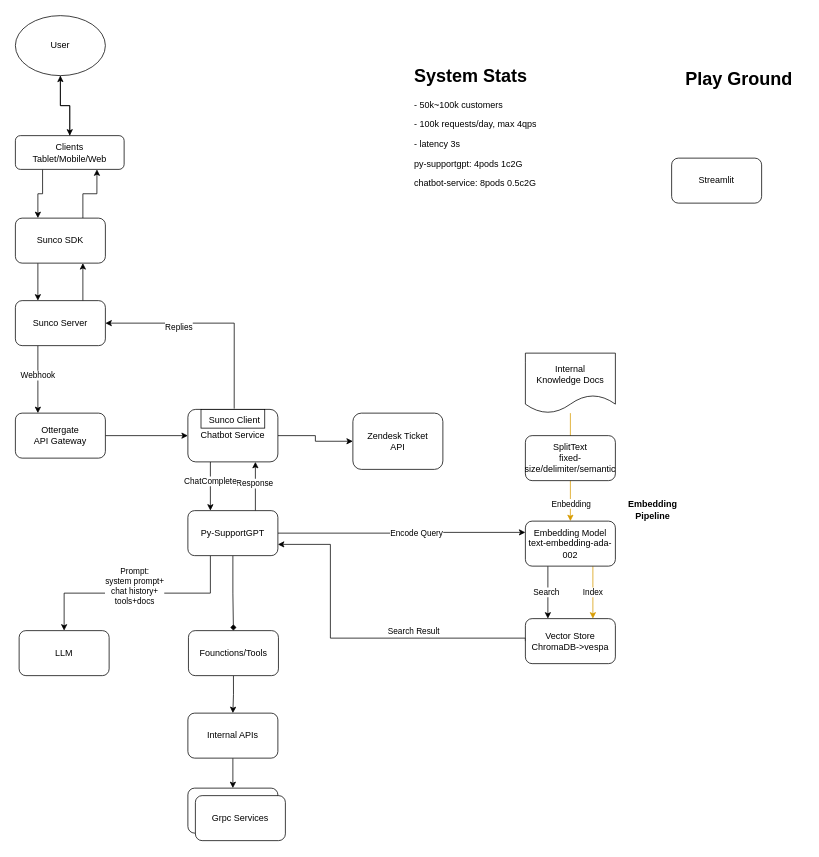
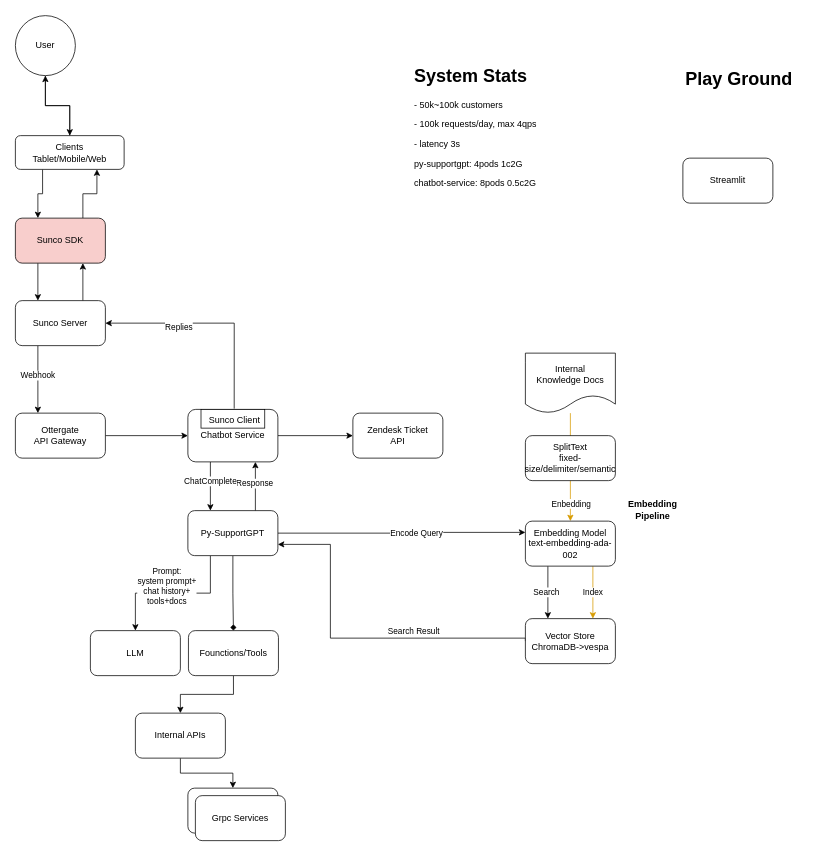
  <mxCell id="0" />
  <mxCell id="1" parent="0" />
  <mxCell id="2" style="edgeStyle=orthogonalEdgeStyle;rounded=0;orthogonalLoop=1;jettySize=auto;html=1;exitX=0.5;exitY=1;exitDx=0;exitDy=0;entryX=0.5;entryY=0;entryDx=0;entryDy=0;" parent="1" source="3" target="6" edge="1"><mxGeometry relative="1" as="geometry" /></mxCell>
- <mxCell id="3" value="User" style="ellipse;whiteSpace=wrap;html=1;" parent="1" vertex="1"><mxGeometry x="20" y="20" width="120" height="80" as="geometry" /></mxCell>
+ <mxCell id="3" value="User" style="ellipse;whiteSpace=wrap;html=1;" parent="1" vertex="1"><mxGeometry x="20" y="20" width="80" height="80" as="geometry" /></mxCell>
  <mxCell id="4" style="edgeStyle=orthogonalEdgeStyle;rounded=0;orthogonalLoop=1;jettySize=auto;html=1;exitX=0.25;exitY=1;exitDx=0;exitDy=0;entryX=0.25;entryY=0;entryDx=0;entryDy=0;" parent="1" source="6" target="9" edge="1"><mxGeometry relative="1" as="geometry" /></mxCell>
  <mxCell id="5" style="edgeStyle=orthogonalEdgeStyle;rounded=0;orthogonalLoop=1;jettySize=auto;html=1;exitX=0.5;exitY=0;exitDx=0;exitDy=0;entryX=0.5;entryY=1;entryDx=0;entryDy=0;" parent="1" source="6" target="3" edge="1"><mxGeometry relative="1" as="geometry" /></mxCell>
  <mxCell id="6" value="Clients&lt;br&gt;Tablet/Mobile/Web" style="rounded=1;whiteSpace=wrap;html=1;" parent="1" vertex="1"><mxGeometry x="20" y="180" width="145" height="45" as="geometry" /></mxCell>
  <mxCell id="7" style="edgeStyle=orthogonalEdgeStyle;rounded=0;orthogonalLoop=1;jettySize=auto;html=1;exitX=0.25;exitY=1;exitDx=0;exitDy=0;entryX=0.25;entryY=0;entryDx=0;entryDy=0;" parent="1" source="9" target="13" edge="1"><mxGeometry relative="1" as="geometry" /></mxCell>
  <mxCell id="8" style="edgeStyle=orthogonalEdgeStyle;rounded=0;orthogonalLoop=1;jettySize=auto;html=1;exitX=0.75;exitY=0;exitDx=0;exitDy=0;entryX=0.75;entryY=1;entryDx=0;entryDy=0;" parent="1" source="9" target="6" edge="1"><mxGeometry relative="1" as="geometry" /></mxCell>
- <mxCell id="9" value="Sunco SDK" style="rounded=1;whiteSpace=wrap;html=1;" parent="1" vertex="1"><mxGeometry x="20" y="290" width="120" height="60" as="geometry" /></mxCell>
+ <mxCell id="9" value="Sunco SDK" style="rounded=1;whiteSpace=wrap;html=1;fillColor=#f8cecc;" parent="1" vertex="1"><mxGeometry x="20" y="290" width="120" height="60" as="geometry" /></mxCell>
  <mxCell id="10" style="edgeStyle=orthogonalEdgeStyle;rounded=0;orthogonalLoop=1;jettySize=auto;html=1;exitX=0.25;exitY=1;exitDx=0;exitDy=0;entryX=0.25;entryY=0;entryDx=0;entryDy=0;" parent="1" source="13" target="15" edge="1"><mxGeometry relative="1" as="geometry" /></mxCell>
  <mxCell id="11" value="Webhook" style="edgeLabel;html=1;align=center;verticalAlign=middle;resizable=0;points=[];" parent="10" vertex="1" connectable="0"><mxGeometry x="-0.133" y="-1" relative="1" as="geometry"><mxPoint as="offset" /></mxGeometry></mxCell>
  <mxCell id="12" style="edgeStyle=orthogonalEdgeStyle;rounded=0;orthogonalLoop=1;jettySize=auto;html=1;exitX=0.75;exitY=0;exitDx=0;exitDy=0;entryX=0.75;entryY=1;entryDx=0;entryDy=0;" parent="1" source="13" target="9" edge="1"><mxGeometry relative="1" as="geometry" /></mxCell>
  <mxCell id="13" value="Sunco Server" style="rounded=1;whiteSpace=wrap;html=1;" parent="1" vertex="1"><mxGeometry x="20" y="400" width="120" height="60" as="geometry" /></mxCell>
  <mxCell id="14" style="edgeStyle=orthogonalEdgeStyle;rounded=0;orthogonalLoop=1;jettySize=auto;html=1;exitX=1;exitY=0.5;exitDx=0;exitDy=0;entryX=0;entryY=0.5;entryDx=0;entryDy=0;" parent="1" source="15" target="47" edge="1"><mxGeometry relative="1" as="geometry" /></mxCell>
  <mxCell id="15" value="Ottergate&lt;br&gt;API Gateway" style="rounded=1;whiteSpace=wrap;html=1;" parent="1" vertex="1"><mxGeometry x="20" y="550" width="120" height="60" as="geometry" /></mxCell>
  <mxCell id="16" style="edgeStyle=orthogonalEdgeStyle;rounded=0;orthogonalLoop=1;jettySize=auto;html=1;exitX=0.5;exitY=0;exitDx=0;exitDy=0;entryX=1;entryY=0.5;entryDx=0;entryDy=0;" parent="1" source="49" target="13" edge="1"><mxGeometry relative="1" as="geometry" /></mxCell>
  <mxCell id="17" value="Replies" style="edgeLabel;html=1;align=center;verticalAlign=middle;resizable=0;points=[];" parent="16" vertex="1" connectable="0"><mxGeometry x="0.318" y="4" relative="1" as="geometry"><mxPoint as="offset" /></mxGeometry></mxCell>
- <mxCell id="18" value="Zendesk Ticket&lt;br&gt;API" style="rounded=1;whiteSpace=wrap;html=1;" parent="1" vertex="1"><mxGeometry x="470" y="550" width="120" height="75" as="geometry" /></mxCell>
+ <mxCell id="18" value="Zendesk Ticket&lt;br&gt;API" style="rounded=1;whiteSpace=wrap;html=1;" parent="1" vertex="1"><mxGeometry x="470" y="550" width="120" height="60" as="geometry" /></mxCell>
  <mxCell id="19" style="edgeStyle=orthogonalEdgeStyle;rounded=0;orthogonalLoop=1;jettySize=auto;html=1;exitX=0.25;exitY=1;exitDx=0;exitDy=0;" parent="1" source="26" target="27" edge="1"><mxGeometry relative="1" as="geometry" /></mxCell>
  <mxCell id="20" value="Prompt: &lt;br&gt;system prompt+&lt;br&gt;chat history+&lt;br&gt;tools+docs" style="edgeLabel;html=1;align=center;verticalAlign=middle;resizable=0;points=[];" parent="19" vertex="1" connectable="0"><mxGeometry x="-0.089" y="1" relative="1" as="geometry"><mxPoint x="-18" y="-11" as="offset" /></mxGeometry></mxCell>
  <mxCell id="21" style="edgeStyle=orthogonalEdgeStyle;rounded=0;orthogonalLoop=1;jettySize=auto;html=1;exitX=0.5;exitY=1;exitDx=0;exitDy=0;entryX=0.5;entryY=0;entryDx=0;entryDy=0;endArrow=diamond;" parent="1" source="26" target="29" edge="1"><mxGeometry relative="1" as="geometry" /></mxCell>
  <mxCell id="22" style="edgeStyle=orthogonalEdgeStyle;rounded=0;orthogonalLoop=1;jettySize=auto;html=1;exitX=1;exitY=0.5;exitDx=0;exitDy=0;entryX=0;entryY=0.25;entryDx=0;entryDy=0;" parent="1" source="26" target="44" edge="1"><mxGeometry relative="1" as="geometry" /></mxCell>
  <mxCell id="23" value="Encode Query" style="edgeLabel;html=1;align=center;verticalAlign=middle;resizable=0;points=[];" parent="22" vertex="1" connectable="0"><mxGeometry x="0.116" relative="1" as="geometry"><mxPoint as="offset" /></mxGeometry></mxCell>
  <mxCell id="24" style="edgeStyle=orthogonalEdgeStyle;rounded=0;orthogonalLoop=1;jettySize=auto;html=1;exitX=0.75;exitY=0;exitDx=0;exitDy=0;entryX=0.75;entryY=1;entryDx=0;entryDy=0;" parent="1" source="26" target="47" edge="1"><mxGeometry relative="1" as="geometry" /></mxCell>
  <mxCell id="25" value="Response" style="edgeLabel;html=1;align=center;verticalAlign=middle;resizable=0;points=[];" parent="24" vertex="1" connectable="0"><mxGeometry x="0.139" y="2" relative="1" as="geometry"><mxPoint as="offset" /></mxGeometry></mxCell>
  <mxCell id="26" value="Py-SupportGPT" style="rounded=1;whiteSpace=wrap;html=1;" parent="1" vertex="1"><mxGeometry x="250" y="680" width="120" height="60" as="geometry" /></mxCell>
- <mxCell id="27" value="LLM" style="rounded=1;whiteSpace=wrap;html=1;" parent="1" vertex="1"><mxGeometry x="25" y="840" width="120" height="60" as="geometry" /></mxCell>
+ <mxCell id="27" value="LLM" style="rounded=1;whiteSpace=wrap;html=1;" parent="1" vertex="1"><mxGeometry x="120" y="840" width="120" height="60" as="geometry" /></mxCell>
  <mxCell id="28" style="edgeStyle=orthogonalEdgeStyle;rounded=0;orthogonalLoop=1;jettySize=auto;html=1;exitX=0.5;exitY=1;exitDx=0;exitDy=0;" parent="1" source="29" target="34" edge="1"><mxGeometry relative="1" as="geometry" /></mxCell>
  <mxCell id="29" value="Founctions/Tools" style="rounded=1;whiteSpace=wrap;html=1;" parent="1" vertex="1"><mxGeometry x="250.75" y="840" width="120" height="60" as="geometry" /></mxCell>
  <mxCell id="30" style="edgeStyle=orthogonalEdgeStyle;rounded=0;orthogonalLoop=1;jettySize=auto;html=1;exitX=0;exitY=0.5;exitDx=0;exitDy=0;entryX=1;entryY=0.75;entryDx=0;entryDy=0;" parent="1" source="32" target="26" edge="1"><mxGeometry relative="1" as="geometry"><Array as="points"><mxPoint x="700" y="850" /><mxPoint x="440" y="850" /><mxPoint x="440" y="725" /></Array></mxGeometry></mxCell>
  <mxCell id="31" value="Search Result" style="edgeLabel;html=1;align=center;verticalAlign=middle;resizable=0;points=[];" parent="30" vertex="1" connectable="0"><mxGeometry x="0.176" relative="1" as="geometry"><mxPoint x="110" y="-4" as="offset" /></mxGeometry></mxCell>
  <mxCell id="32" value="Vector Store&lt;br&gt;ChromaDB-&amp;gt;vespa" style="rounded=1;whiteSpace=wrap;html=1;" parent="1" vertex="1"><mxGeometry x="700" y="824" width="120" height="60" as="geometry" /></mxCell>
  <mxCell id="33" style="edgeStyle=orthogonalEdgeStyle;rounded=0;orthogonalLoop=1;jettySize=auto;html=1;exitX=0.5;exitY=1;exitDx=0;exitDy=0;entryX=0.5;entryY=0;entryDx=0;entryDy=0;" parent="1" source="34" target="35" edge="1"><mxGeometry relative="1" as="geometry" /></mxCell>
- <mxCell id="34" value="Internal APIs" style="rounded=1;whiteSpace=wrap;html=1;" parent="1" vertex="1"><mxGeometry x="250" y="950" width="120" height="60" as="geometry" /></mxCell>
+ <mxCell id="34" value="Internal APIs" style="rounded=1;whiteSpace=wrap;html=1;" parent="1" vertex="1"><mxGeometry x="180" y="950" width="120" height="60" as="geometry" /></mxCell>
  <mxCell id="35" value="Grpc Services" style="rounded=1;whiteSpace=wrap;html=1;" parent="1" vertex="1"><mxGeometry x="250" y="1050" width="120" height="60" as="geometry" /></mxCell>
  <mxCell id="36" value="Grpc Services" style="rounded=1;whiteSpace=wrap;html=1;" parent="1" vertex="1"><mxGeometry x="260" y="1060" width="120" height="60" as="geometry" /></mxCell>
  <mxCell id="37" style="edgeStyle=orthogonalEdgeStyle;rounded=0;orthogonalLoop=1;jettySize=auto;html=1;exitX=1;exitY=0.5;exitDx=0;exitDy=0;" parent="1" source="47" target="18" edge="1"><mxGeometry relative="1" as="geometry" /></mxCell>
  <mxCell id="38" style="edgeStyle=orthogonalEdgeStyle;rounded=0;orthogonalLoop=1;jettySize=auto;html=1;entryX=0.5;entryY=0;entryDx=0;entryDy=0;fillColor=#ffe6cc;strokeColor=#d79b00;" parent="1" source="40" target="44" edge="1"><mxGeometry relative="1" as="geometry" /></mxCell>
  <mxCell id="39" value="Enbedding" style="edgeLabel;html=1;align=center;verticalAlign=middle;resizable=0;points=[];" parent="38" vertex="1" connectable="0"><mxGeometry x="-0.2" y="-1" relative="1" as="geometry"><mxPoint x="1" y="62" as="offset" /></mxGeometry></mxCell>
  <mxCell id="40" value="Internal&lt;br&gt;Knowledge Docs" style="shape=document;whiteSpace=wrap;html=1;boundedLbl=1;" parent="1" vertex="1"><mxGeometry x="700" y="470" width="120" height="80" as="geometry" /></mxCell>
  <mxCell id="41" value="Index" style="edgeStyle=orthogonalEdgeStyle;rounded=0;orthogonalLoop=1;jettySize=auto;html=1;exitX=0.75;exitY=1;exitDx=0;exitDy=0;entryX=0.75;entryY=0;entryDx=0;entryDy=0;fillColor=#ffe6cc;strokeColor=#d79b00;" parent="1" source="44" target="32" edge="1"><mxGeometry relative="1" as="geometry"><mxPoint as="offset" /></mxGeometry></mxCell>
  <mxCell id="42" style="edgeStyle=orthogonalEdgeStyle;rounded=0;orthogonalLoop=1;jettySize=auto;html=1;exitX=0.25;exitY=1;exitDx=0;exitDy=0;entryX=0.25;entryY=0;entryDx=0;entryDy=0;" parent="1" source="44" target="32" edge="1"><mxGeometry relative="1" as="geometry" /></mxCell>
  <mxCell id="43" value="Search" style="edgeLabel;html=1;align=center;verticalAlign=middle;resizable=0;points=[];" parent="42" vertex="1" connectable="0"><mxGeometry x="-0.029" y="-3" relative="1" as="geometry"><mxPoint as="offset" /></mxGeometry></mxCell>
  <mxCell id="44" value="Embedding Model&lt;br&gt;text-embedding-ada-002" style="rounded=1;whiteSpace=wrap;html=1;" parent="1" vertex="1"><mxGeometry x="700" y="694" width="120" height="60" as="geometry" /></mxCell>
  <mxCell id="45" style="edgeStyle=orthogonalEdgeStyle;rounded=0;orthogonalLoop=1;jettySize=auto;html=1;exitX=0.25;exitY=1;exitDx=0;exitDy=0;entryX=0.25;entryY=0;entryDx=0;entryDy=0;" parent="1" source="47" target="26" edge="1"><mxGeometry relative="1" as="geometry" /></mxCell>
  <mxCell id="46" value="ChatComplete" style="edgeLabel;html=1;align=center;verticalAlign=middle;resizable=0;points=[];" parent="45" vertex="1" connectable="0"><mxGeometry x="-0.231" y="-1" relative="1" as="geometry"><mxPoint as="offset" /></mxGeometry></mxCell>
  <mxCell id="47" value="Chatbot Service" style="rounded=1;whiteSpace=wrap;html=1;" parent="1" vertex="1"><mxGeometry x="250" y="545" width="120" height="70" as="geometry" /></mxCell>
  <mxCell id="48" value="" style="rounded=0;whiteSpace=wrap;html=1;" parent="1" vertex="1"><mxGeometry x="267.5" y="545" width="85" height="25" as="geometry" /></mxCell>
  <mxCell id="49" value="Sunco Client" style="text;html=1;align=center;verticalAlign=middle;whiteSpace=wrap;rounded=0;" parent="1" vertex="1"><mxGeometry x="265.5" y="544" width="92.5" height="30" as="geometry" /></mxCell>
  <mxCell id="50" value="SplitText&lt;br&gt;fixed-size/delimiter/semantic" style="rounded=1;whiteSpace=wrap;html=1;" parent="1" vertex="1"><mxGeometry x="700" y="580" width="120" height="60" as="geometry" /></mxCell>
  <mxCell id="51" value="&lt;h1 style=&quot;margin-top: 0px;&quot;&gt;System Stats&lt;/h1&gt;&lt;p&gt;- 50k~100k customers&lt;/p&gt;&lt;p&gt;&lt;span style=&quot;background-color: transparent; color: light-dark(rgb(0, 0, 0), rgb(255, 255, 255));&quot;&gt;- 100k requests/day, max 4qps&lt;/span&gt;&lt;/p&gt;&lt;p&gt;&lt;span style=&quot;background-color: transparent; color: light-dark(rgb(0, 0, 0), rgb(255, 255, 255));&quot;&gt;-&amp;nbsp;&lt;/span&gt;&lt;span style=&quot;background-color: transparent; color: light-dark(rgb(0, 0, 0), rgb(255, 255, 255));&quot;&gt;latency 3s&lt;/span&gt;&lt;/p&gt;&lt;p&gt;&lt;span style=&quot;background-color: transparent; color: light-dark(rgb(0, 0, 0), rgb(255, 255, 255));&quot;&gt;py-supportgpt: 4pods 1c2G&lt;/span&gt;&lt;/p&gt;&lt;p&gt;chatbot-service: 8pods 0.5c2G&lt;/p&gt;" style="text;html=1;whiteSpace=wrap;overflow=hidden;rounded=0;" vertex="1" parent="1"><mxGeometry x="550" y="80" width="240" height="170" as="geometry" /></mxCell>
  <mxCell id="52" value="&lt;b&gt;Embedding Pipeline&lt;/b&gt;" style="text;html=1;align=center;verticalAlign=middle;whiteSpace=wrap;rounded=0;" vertex="1" parent="1"><mxGeometry x="840" y="664" width="60" height="30" as="geometry" /></mxCell>
- <mxCell id="53" value="Streamlit" style="rounded=1;whiteSpace=wrap;html=1;" vertex="1" parent="1"><mxGeometry x="895" y="210" width="120" height="60" as="geometry" /></mxCell>
+ <mxCell id="53" value="Streamlit" style="rounded=1;whiteSpace=wrap;html=1;" vertex="1" parent="1"><mxGeometry x="910" y="210" width="120" height="60" as="geometry" /></mxCell>
  <mxCell id="54" value="&lt;b&gt;&lt;font style=&quot;font-size: 24px;&quot;&gt;Play Ground&lt;/font&gt;&lt;/b&gt;" style="text;html=1;align=center;verticalAlign=middle;whiteSpace=wrap;rounded=0;" vertex="1" parent="1"><mxGeometry x="900" y="90" width="170" height="30" as="geometry" /></mxCell>
